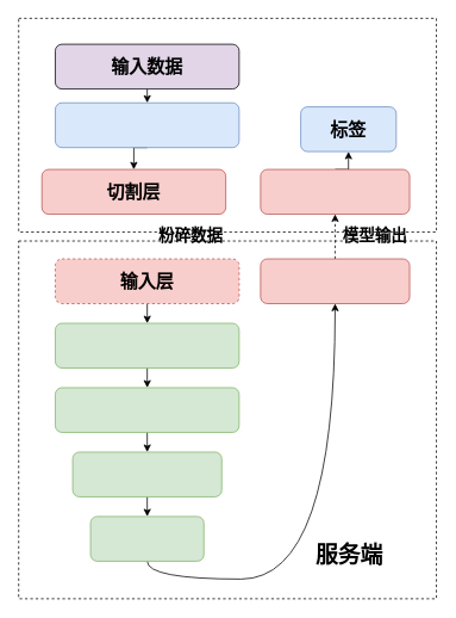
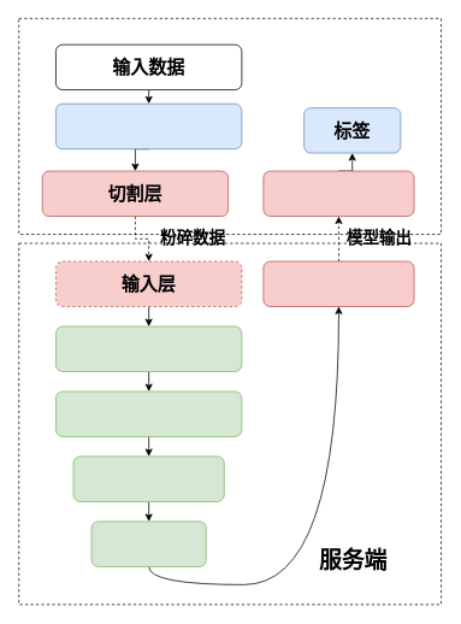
  <mxCell id="0" />
  <mxCell id="1" parent="0" />
  <mxCell id="2" value="" style="rounded=0;whiteSpace=wrap;html=1;dashed=1;fillColor=none;" parent="1" vertex="1"><mxGeometry x="20" y="269" width="468" height="400" as="geometry" /></mxCell>
  <mxCell id="3" value="" style="rounded=0;whiteSpace=wrap;html=1;dashed=1;fillColor=none;" parent="1" vertex="1"><mxGeometry x="20" y="20" width="468" height="239" as="geometry" /></mxCell>
  <mxCell id="4" style="edgeStyle=orthogonalEdgeStyle;rounded=0;orthogonalLoop=1;jettySize=auto;html=1;exitX=0.5;exitY=1;exitDx=0;exitDy=0;entryX=0.5;entryY=0;entryDx=0;entryDy=0;" parent="1" source="5" target="7" edge="1"><mxGeometry relative="1" as="geometry" /></mxCell>
- <mxCell id="5" value="&lt;font style=&quot;font-size: 20px;&quot;&gt;&lt;b&gt;输入数据&lt;/b&gt;&lt;/font&gt;" style="rounded=1;whiteSpace=wrap;html=1;fillColor=#e1d5e7;" parent="1" vertex="1"><mxGeometry x="61" y="49" width="206" height="50" as="geometry" /></mxCell>
+ <mxCell id="5" value="&lt;font style=&quot;font-size: 20px;&quot;&gt;&lt;b&gt;输入数据&lt;/b&gt;&lt;/font&gt;" style="rounded=1;whiteSpace=wrap;html=1;" parent="1" vertex="1"><mxGeometry x="61" y="49" width="206" height="50" as="geometry" /></mxCell>
  <mxCell id="6" style="edgeStyle=orthogonalEdgeStyle;rounded=0;orthogonalLoop=1;jettySize=auto;html=1;exitX=0.5;exitY=1;exitDx=0;exitDy=0;entryX=0.5;entryY=0;entryDx=0;entryDy=0;" parent="1" source="7" target="9" edge="1"><mxGeometry relative="1" as="geometry" /></mxCell>
  <mxCell id="7" value="" style="rounded=1;whiteSpace=wrap;html=1;fillColor=#dae8fc;strokeColor=#6c8ebf;" parent="1" vertex="1"><mxGeometry x="61" y="114.5" width="206" height="50" as="geometry" /></mxCell>
+ <mxCell id="8" style="edgeStyle=orthogonalEdgeStyle;rounded=0;orthogonalLoop=1;jettySize=auto;html=1;exitX=0.5;exitY=1;exitDx=0;exitDy=0;entryX=0.5;entryY=0;entryDx=0;entryDy=0;dashed=1;" parent="1" source="9" target="11" edge="1"><mxGeometry relative="1" as="geometry" /></mxCell>
  <mxCell id="9" value="&lt;b style=&quot;font-size: 20px;&quot;&gt;切割层&lt;/b&gt;" style="rounded=1;whiteSpace=wrap;html=1;fillColor=#f8cecc;strokeColor=#b85450;" parent="1" vertex="1"><mxGeometry x="46" y="189" width="206" height="50" as="geometry" /></mxCell>
  <mxCell id="10" style="edgeStyle=orthogonalEdgeStyle;rounded=0;orthogonalLoop=1;jettySize=auto;html=1;exitX=0.5;exitY=1;exitDx=0;exitDy=0;entryX=0.5;entryY=0;entryDx=0;entryDy=0;" parent="1" source="11" target="13" edge="1"><mxGeometry relative="1" as="geometry" /></mxCell>
  <mxCell id="11" value="&lt;b style=&quot;font-size: 20px;&quot;&gt;输入层&lt;/b&gt;" style="rounded=1;whiteSpace=wrap;html=1;fillColor=#f8cecc;strokeColor=#b85450;dashed=1;" parent="1" vertex="1"><mxGeometry x="61" y="289" width="206" height="50" as="geometry" /></mxCell>
  <mxCell id="12" style="edgeStyle=orthogonalEdgeStyle;rounded=0;orthogonalLoop=1;jettySize=auto;html=1;exitX=0.5;exitY=1;exitDx=0;exitDy=0;entryX=0.5;entryY=0;entryDx=0;entryDy=0;" parent="1" source="13" target="15" edge="1"><mxGeometry relative="1" as="geometry" /></mxCell>
  <mxCell id="13" value="" style="rounded=1;whiteSpace=wrap;html=1;fillColor=#d5e8d4;strokeColor=#82b366;" parent="1" vertex="1"><mxGeometry x="61" y="361" width="206" height="50" as="geometry" /></mxCell>
  <mxCell id="14" style="edgeStyle=orthogonalEdgeStyle;rounded=0;orthogonalLoop=1;jettySize=auto;html=1;exitX=0.5;exitY=1;exitDx=0;exitDy=0;entryX=0.5;entryY=0;entryDx=0;entryDy=0;" parent="1" source="15" target="17" edge="1"><mxGeometry relative="1" as="geometry" /></mxCell>
  <mxCell id="15" value="" style="rounded=1;whiteSpace=wrap;html=1;fillColor=#d5e8d4;strokeColor=#82b366;" parent="1" vertex="1"><mxGeometry x="61" y="433" width="206" height="50" as="geometry" /></mxCell>
  <mxCell id="16" style="edgeStyle=orthogonalEdgeStyle;rounded=0;orthogonalLoop=1;jettySize=auto;html=1;exitX=0.5;exitY=1;exitDx=0;exitDy=0;entryX=0.5;entryY=0;entryDx=0;entryDy=0;" parent="1" source="17" target="19" edge="1"><mxGeometry relative="1" as="geometry" /></mxCell>
  <mxCell id="17" value="" style="rounded=1;whiteSpace=wrap;html=1;fillColor=#d5e8d4;strokeColor=#82b366;" parent="1" vertex="1"><mxGeometry x="80.5" y="505" width="167" height="50" as="geometry" /></mxCell>
  <mxCell id="18" style="edgeStyle=orthogonalEdgeStyle;rounded=0;orthogonalLoop=1;jettySize=auto;html=1;exitX=0.5;exitY=1;exitDx=0;exitDy=0;entryX=0.5;entryY=1;entryDx=0;entryDy=0;curved=1;" parent="1" source="19" target="22" edge="1"><mxGeometry relative="1" as="geometry" /></mxCell>
  <mxCell id="19" value="" style="rounded=1;whiteSpace=wrap;html=1;fillColor=#d5e8d4;strokeColor=#82b366;" parent="1" vertex="1"><mxGeometry x="100.5" y="577" width="127" height="50" as="geometry" /></mxCell>
  <mxCell id="20" value="&lt;span style=&quot;color: rgb(0, 0, 0); font-family: Helvetica; font-style: normal; font-variant-ligatures: normal; font-variant-caps: normal; letter-spacing: normal; orphans: 2; text-align: center; text-indent: 0px; text-transform: none; white-space: normal; widows: 2; word-spacing: 0px; -webkit-text-stroke-width: 0px; background-color: rgb(251, 251, 251); text-decoration-thickness: initial; text-decoration-style: initial; text-decoration-color: initial; float: none; display: inline !important;&quot;&gt;&lt;b style=&quot;&quot;&gt;&lt;font style=&quot;font-size: 25px;&quot;&gt;服务端&lt;/font&gt;&lt;/b&gt;&lt;/span&gt;" style="text;whiteSpace=wrap;html=1;" parent="1" vertex="1"><mxGeometry x="351" y="599" width="110" height="50" as="geometry" /></mxCell>
  <mxCell id="21" style="edgeStyle=orthogonalEdgeStyle;rounded=0;orthogonalLoop=1;jettySize=auto;html=1;exitX=0.5;exitY=0;exitDx=0;exitDy=0;entryX=0.5;entryY=1;entryDx=0;entryDy=0;dashed=1;" parent="1" source="22" target="24" edge="1"><mxGeometry relative="1" as="geometry" /></mxCell>
  <mxCell id="22" value="" style="rounded=1;whiteSpace=wrap;html=1;fillColor=#f8cecc;strokeColor=#b85450;" parent="1" vertex="1"><mxGeometry x="291" y="289" width="167" height="50" as="geometry" /></mxCell>
  <mxCell id="23" style="edgeStyle=orthogonalEdgeStyle;rounded=0;orthogonalLoop=1;jettySize=auto;html=1;exitX=0.5;exitY=0;exitDx=0;exitDy=0;entryX=0.5;entryY=1;entryDx=0;entryDy=0;" parent="1" source="24" target="25" edge="1"><mxGeometry relative="1" as="geometry" /></mxCell>
  <mxCell id="24" value="" style="rounded=1;whiteSpace=wrap;html=1;fillColor=#f8cecc;strokeColor=#b85450;" parent="1" vertex="1"><mxGeometry x="291" y="189" width="167" height="50" as="geometry" /></mxCell>
  <mxCell id="25" value="&lt;font style=&quot;font-size: 20px;&quot;&gt;&lt;b&gt;标签&lt;/b&gt;&lt;/font&gt;" style="rounded=1;whiteSpace=wrap;html=1;fillColor=#dae8fc;strokeColor=#6c8ebf;" parent="1" vertex="1"><mxGeometry x="336" y="119" width="107" height="50" as="geometry" /></mxCell>
  <mxCell id="26" value="&lt;b&gt;&lt;font style=&quot;font-size: 18px;&quot;&gt;粉碎数据&lt;/font&gt;&lt;/b&gt;" style="text;html=1;align=center;verticalAlign=middle;whiteSpace=wrap;rounded=0;" vertex="1" parent="1"><mxGeometry x="171" y="249" width="83.5" height="30" as="geometry" /></mxCell>
  <mxCell id="27" value="&lt;span style=&quot;font-size: 18px;&quot;&gt;&lt;b&gt;模型输出&lt;/b&gt;&lt;/span&gt;" style="text;html=1;align=center;verticalAlign=middle;whiteSpace=wrap;rounded=0;" vertex="1" parent="1"><mxGeometry x="381.25" y="249" width="76.75" height="30" as="geometry" /></mxCell>
